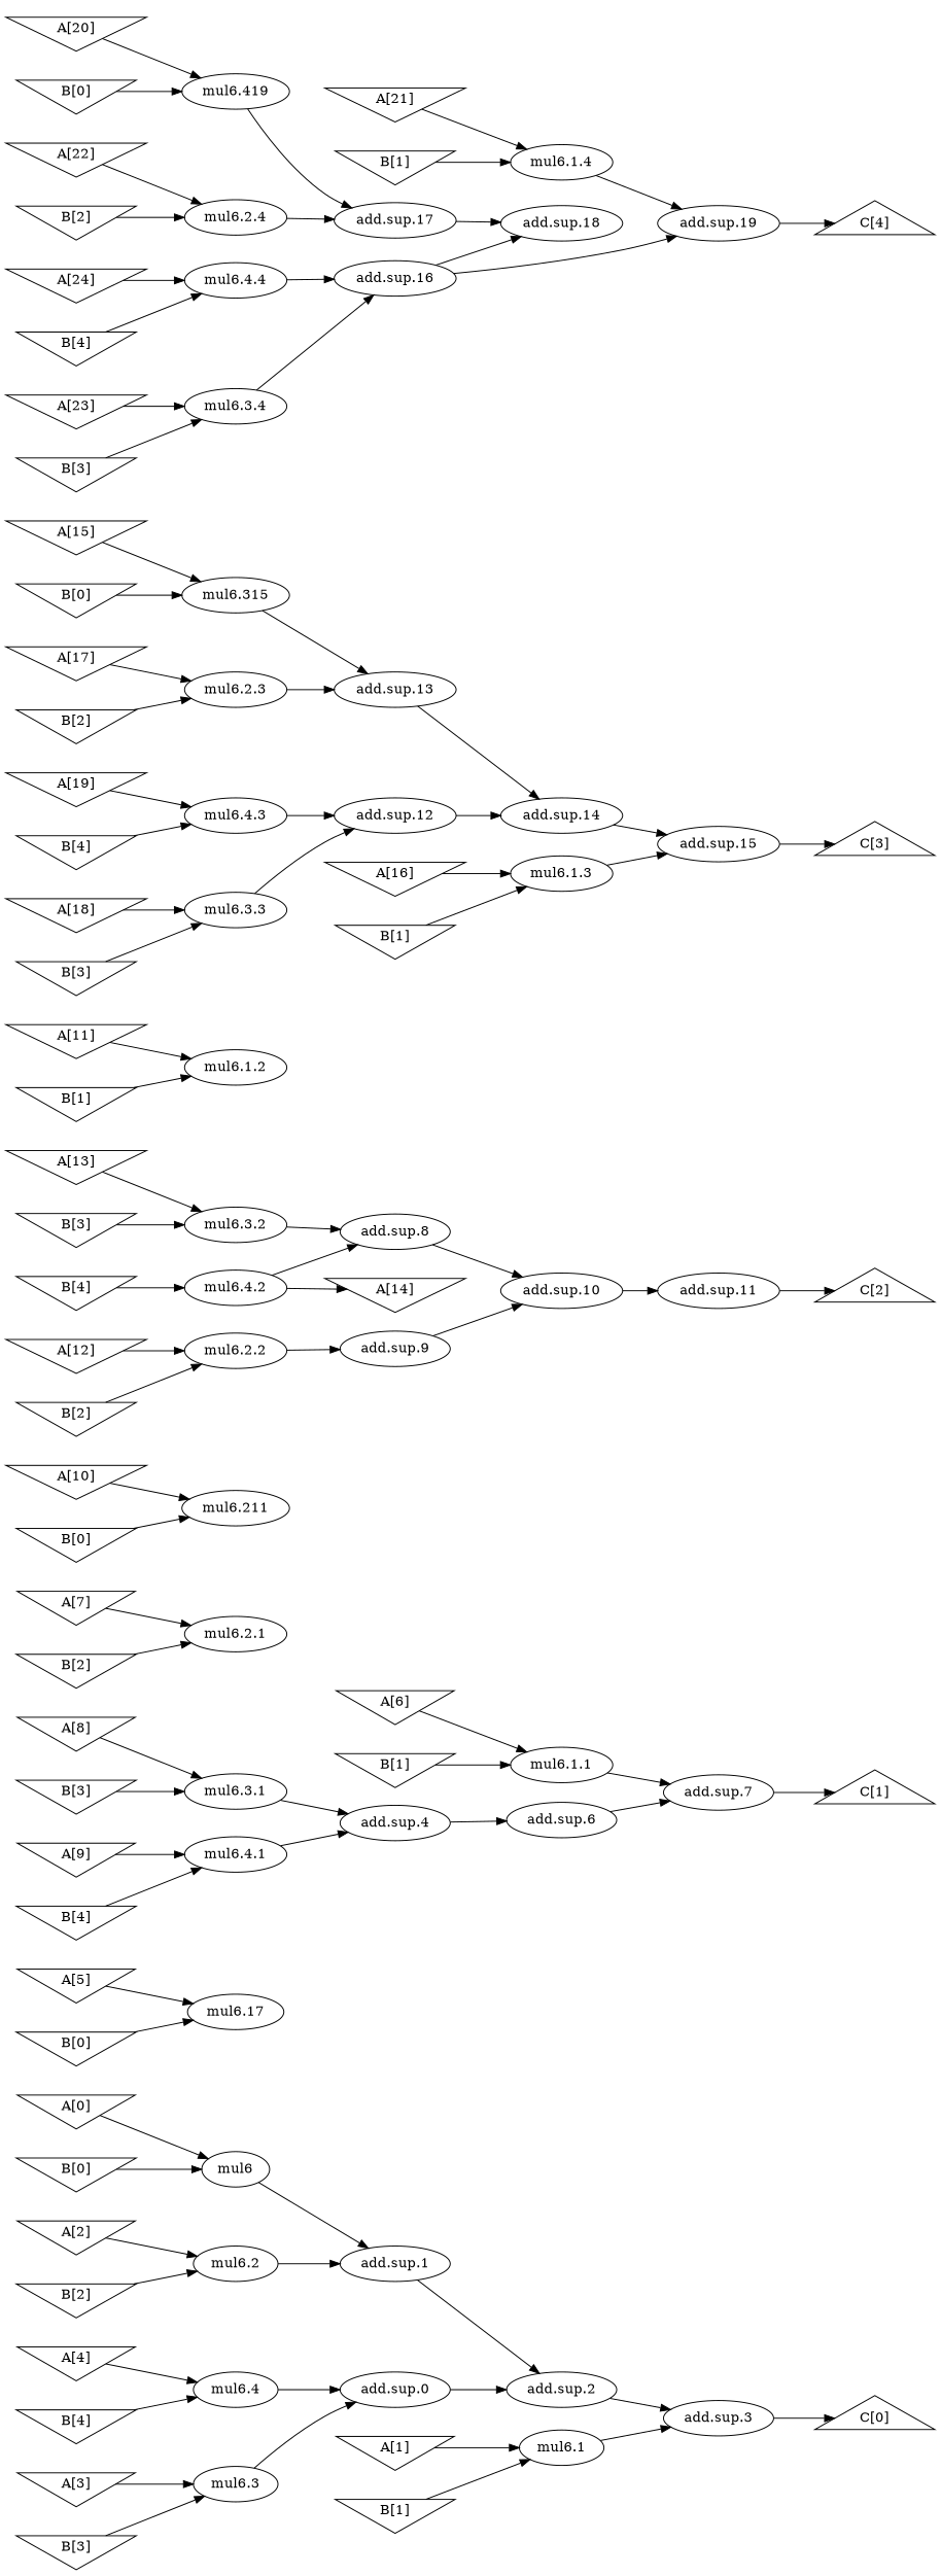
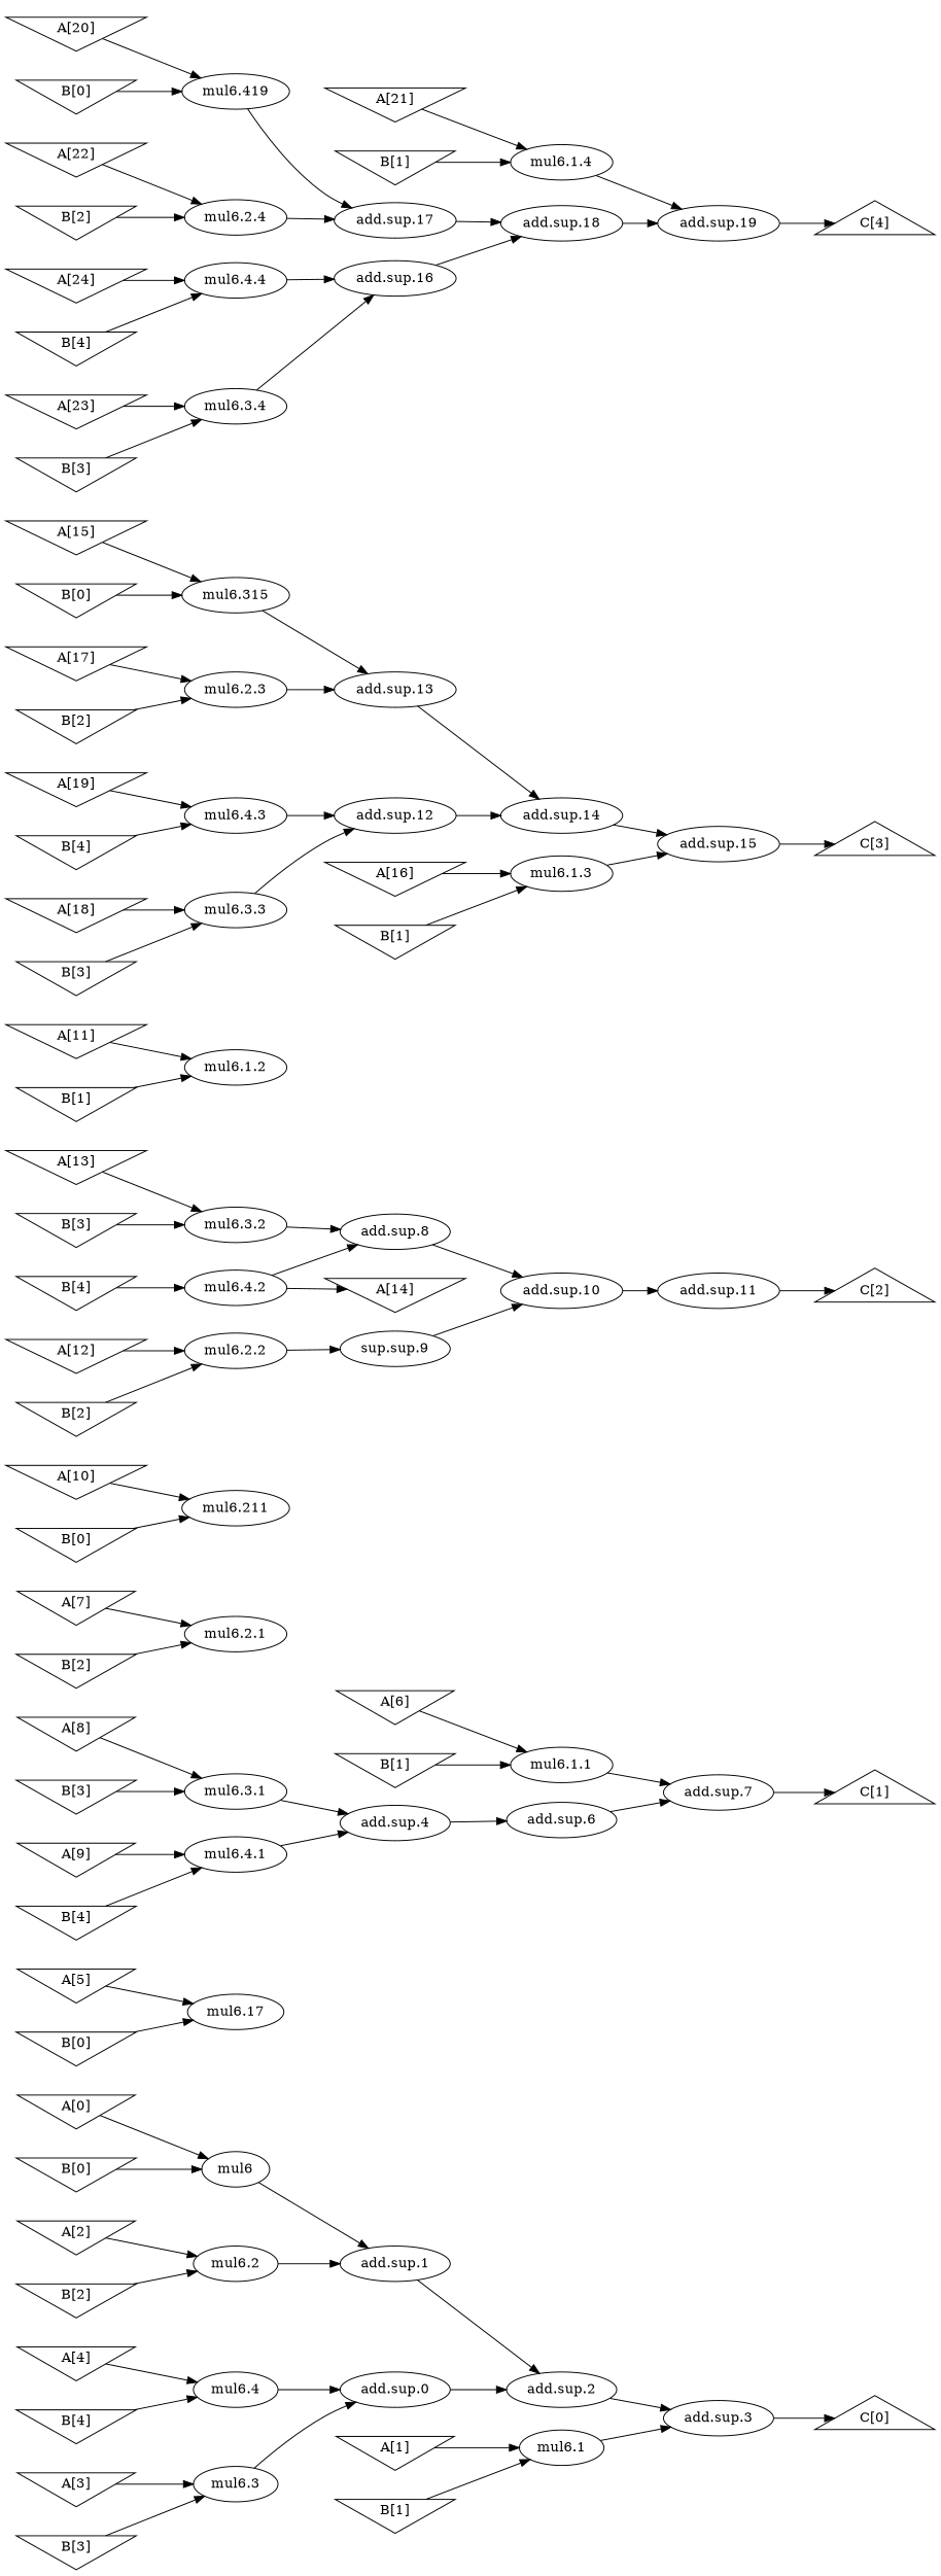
  digraph {
    rankdir=LR
    node [shape=invtriangle]
    n1 [label="A[0]"]
    n2 [label=mul6 shape=ellipse]
    n3 [label="add.sup.1" shape=ellipse]
    n4 [label="B[0]"]
    n5 [label="add.sup.2" shape=ellipse]
    n6 [label="A[1]"]
    n7 [label="mul6.1" shape=ellipse]
    n8 [label="add.sup.3" shape=ellipse]
    n9 [label="B[1]"]
    n10 [label="C[0]" shape=triangle]
    n11 [label="A[2]"]
    n12 [label="mul6.2" shape=ellipse]
    n13 [label="B[2]"]
    n14 [label="A[3]"]
    n15 [label="mul6.3" shape=ellipse]
    n16 [label="add.sup.0" shape=ellipse]
    n17 [label="B[3]"]
    n18 [label="A[4]"]
    n19 [label="mul6.4" shape=ellipse]
    n20 [label="B[4]"]
    n21 [label="A[5]"]
    n22 [label="mul6.17" shape=ellipse]
    n23 [label="B[0]"]
    n24 [label="A[6]"]
    n25 [label="mul6.1.1" shape=ellipse]
    n26 [label="add.sup.7" shape=ellipse]
    n27 [label="B[1]"]
    n28 [label="C[1]" shape=triangle]
    n29 [label="A[7]"]
    n30 [label="mul6.2.1" shape=ellipse]
    n31 [label="B[2]"]
    n32 [label="A[8]"]
    n33 [label="mul6.3.1" shape=ellipse]
    n34 [label="add.sup.4" shape=ellipse]
    n35 [label="B[3]"]
    n36 [label="add.sup.6" shape=ellipse]
    n37 [label="A[9]"]
    n38 [label="mul6.4.1" shape=ellipse]
    n39 [label="B[4]"]
    n40 [label="A[10]"]
    n41 [label="mul6.211" shape=ellipse]
    n42 [label="B[0]"]
-   n43 [label="add.sup.9" shape=ellipse]
+   n43 [label="sup.sup.9" shape=ellipse]
    n44 [label="add.sup.10" shape=ellipse]
    n45 [label="A[11]"]
    n46 [label="mul6.1.2" shape=ellipse]
    n47 [label="B[1]"]
    n48 [label="add.sup.11" shape=ellipse]
    n49 [label="C[2]" shape=triangle]
    n50 [label="A[12]"]
    n51 [label="mul6.2.2" shape=ellipse]
    n52 [label="B[2]"]
    n53 [label="A[13]"]
    n54 [label="mul6.3.2" shape=ellipse]
    n55 [label="add.sup.8" shape=ellipse]
    n56 [label="B[3]"]
    n57 [label="A[14]"]
    n58 [label="mul6.4.2" shape=ellipse]
    n59 [label="B[4]"]
    n60 [label="A[15]"]
    n61 [label="mul6.315" shape=ellipse]
    n62 [label="add.sup.13" shape=ellipse]
    n63 [label="B[0]"]
    n64 [label="add.sup.14" shape=ellipse]
    n65 [label="A[16]"]
    n66 [label="mul6.1.3" shape=ellipse]
    n67 [label="add.sup.15" shape=ellipse]
    n68 [label="B[1]"]
    n69 [label="C[3]" shape=triangle]
    n70 [label="A[17]"]
    n71 [label="mul6.2.3" shape=ellipse]
    n72 [label="B[2]"]
    n73 [label="A[18]"]
    n74 [label="mul6.3.3" shape=ellipse]
    n75 [label="add.sup.12" shape=ellipse]
    n76 [label="B[3]"]
    n77 [label="A[19]"]
    n78 [label="mul6.4.3" shape=ellipse]
    n79 [label="B[4]"]
    n80 [label="A[20]"]
    n81 [label="mul6.419" shape=ellipse]
    n82 [label="add.sup.17" shape=ellipse]
    n83 [label="B[0]"]
    n84 [label="add.sup.18" shape=ellipse]
    n85 [label="A[21]"]
    n86 [label="mul6.1.4" shape=ellipse]
    n87 [label="add.sup.19" shape=ellipse]
    n88 [label="B[1]"]
    n89 [label="C[4]" shape=triangle]
    n90 [label="A[22]"]
    n91 [label="mul6.2.4" shape=ellipse]
    n92 [label="B[2]"]
    n93 [label="A[23]"]
    n94 [label="mul6.3.4" shape=ellipse]
    n95 [label="add.sup.16" shape=ellipse]
    n96 [label="B[3]"]
    n97 [label="A[24]"]
    n98 [label="mul6.4.4" shape=ellipse]
    n99 [label="B[4]"]
    n1 -> n2
    n2 -> n3
    n3 -> n5
    n4 -> n2
    n5 -> n8
    n6 -> n7
    n7 -> n8
    n8 -> n10
    n9 -> n7
    n11 -> n12
    n12 -> n3
    n13 -> n12
    n14 -> n15
    n15 -> n16
    n16 -> n5
    n17 -> n15
    n18 -> n19
    n19 -> n16
    n20 -> n19
    n21 -> n22
    n23 -> n22
    n24 -> n25
    n25 -> n26
    n26 -> n28
    n27 -> n25
    n29 -> n30
    n31 -> n30
    n32 -> n33
    n33 -> n34
    n34 -> n36
    n35 -> n33
    n36 -> n26
    n37 -> n38
    n38 -> n34
    n39 -> n38
    n40 -> n41
    n42 -> n41
    n43 -> n44
    n44 -> n48
    n45 -> n46
    n47 -> n46
    n48 -> n49
    n50 -> n51
    n51 -> n43
    n52 -> n51
    n53 -> n54
    n54 -> n55
    n55 -> n44
    n56 -> n54
    n58 -> n55
    n58 -> n57
    n59 -> n58
    n60 -> n61
    n61 -> n62
    n62 -> n64
    n63 -> n61
    n64 -> n67
    n65 -> n66
    n66 -> n67
    n67 -> n69
    n68 -> n66
    n70 -> n71
    n71 -> n62
    n72 -> n71
    n73 -> n74
    n74 -> n75
    n75 -> n64
    n76 -> n74
    n77 -> n78
    n78 -> n75
    n79 -> n78
    n80 -> n81
    n81 -> n82
    n82 -> n84
    n83 -> n81
-   n95 -> n87
+   n84 -> n87
    n85 -> n86
    n86 -> n87
    n87 -> n89
    n88 -> n86
    n90 -> n91
    n91 -> n82
    n92 -> n91
    n93 -> n94
    n94 -> n95
    n95 -> n84
    n96 -> n94
    n97 -> n98
    n98 -> n95
    n99 -> n98
  }
